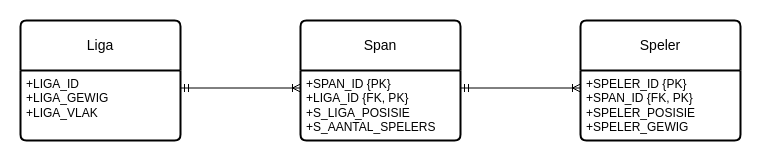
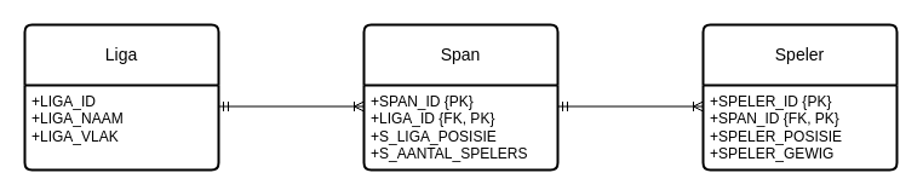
  <mxCell id="0" />
  <mxCell id="1" parent="0" />
  <mxCell id="2" value="Liga" style="swimlane;childLayout=stackLayout;horizontal=1;startSize=50;horizontalStack=0;rounded=1;fontSize=14;fontStyle=0;strokeWidth=2;resizeParent=0;resizeLast=1;shadow=0;dashed=0;align=center;arcSize=4;whiteSpace=wrap;html=1;" vertex="1" parent="1"><mxGeometry x="20" y="20" width="160" height="120" as="geometry" /></mxCell>
- <mxCell id="3" value="+LIGA_ID&lt;div&gt;+LIGA_GEWIG&lt;/div&gt;&lt;div&gt;+LIGA_VLAK&lt;/div&gt;" style="align=left;strokeColor=none;fillColor=none;spacingLeft=4;fontSize=12;verticalAlign=top;resizable=0;rotatable=0;part=1;html=1;" vertex="1" parent="2"><mxGeometry y="50" width="160" height="70" as="geometry" /></mxCell>
+ <mxCell id="3" value="+LIGA_ID&lt;div&gt;+LIGA_NAAM&lt;/div&gt;&lt;div&gt;+LIGA_VLAK&lt;/div&gt;" style="align=left;strokeColor=none;fillColor=none;spacingLeft=4;fontSize=12;verticalAlign=top;resizable=0;rotatable=0;part=1;html=1;" vertex="1" parent="2"><mxGeometry y="50" width="160" height="70" as="geometry" /></mxCell>
  <mxCell id="4" value="Span" style="swimlane;childLayout=stackLayout;horizontal=1;startSize=50;horizontalStack=0;rounded=1;fontSize=14;fontStyle=0;strokeWidth=2;resizeParent=0;resizeLast=1;shadow=0;dashed=0;align=center;arcSize=4;whiteSpace=wrap;html=1;" vertex="1" parent="1"><mxGeometry x="300" y="20" width="160" height="120" as="geometry" /></mxCell>
  <mxCell id="5" value="+SPAN_ID {PK}&lt;div&gt;+LIGA_ID {FK, PK}&lt;/div&gt;&lt;div&gt;+S_LIGA_POSISIE&lt;/div&gt;&lt;div&gt;+S_AANTAL_SPELERS&lt;/div&gt;" style="align=left;strokeColor=none;fillColor=none;spacingLeft=4;fontSize=12;verticalAlign=top;resizable=0;rotatable=0;part=1;html=1;" vertex="1" parent="4"><mxGeometry y="50" width="160" height="70" as="geometry" /></mxCell>
  <mxCell id="6" value="Speler" style="swimlane;childLayout=stackLayout;horizontal=1;startSize=50;horizontalStack=0;rounded=1;fontSize=14;fontStyle=0;strokeWidth=2;resizeParent=0;resizeLast=1;shadow=0;dashed=0;align=center;arcSize=4;whiteSpace=wrap;html=1;" vertex="1" parent="1"><mxGeometry x="580" y="20" width="160" height="120" as="geometry" /></mxCell>
  <mxCell id="7" value="+SPELER_ID {PK}&lt;div&gt;+SPAN_ID {FK, PK}&lt;/div&gt;&lt;div&gt;+SPELER_POSISIE&lt;/div&gt;&lt;div&gt;+SPELER_GEWIG&lt;/div&gt;" style="align=left;strokeColor=none;fillColor=none;spacingLeft=4;fontSize=12;verticalAlign=top;resizable=0;rotatable=0;part=1;html=1;" vertex="1" parent="6"><mxGeometry y="50" width="160" height="70" as="geometry" /></mxCell>
  <mxCell id="8" value="" style="fontSize=12;html=1;endArrow=ERoneToMany;startArrow=ERmandOne;rounded=0;exitX=1;exitY=0.25;exitDx=0;exitDy=0;entryX=0;entryY=0.25;entryDx=0;entryDy=0;" edge="1" parent="1" source="3" target="5"><mxGeometry width="100" height="100" relative="1" as="geometry"><mxPoint x="210" y="290" as="sourcePoint" /><mxPoint x="310" y="190" as="targetPoint" /></mxGeometry></mxCell>
  <mxCell id="9" value="" style="fontSize=12;html=1;endArrow=ERoneToMany;startArrow=ERmandOne;rounded=0;exitX=1;exitY=0.25;exitDx=0;exitDy=0;entryX=0;entryY=0.25;entryDx=0;entryDy=0;" edge="1" parent="1" source="5" target="7"><mxGeometry width="100" height="100" relative="1" as="geometry"><mxPoint x="450" y="180" as="sourcePoint" /><mxPoint x="550" y="80" as="targetPoint" /></mxGeometry></mxCell>
